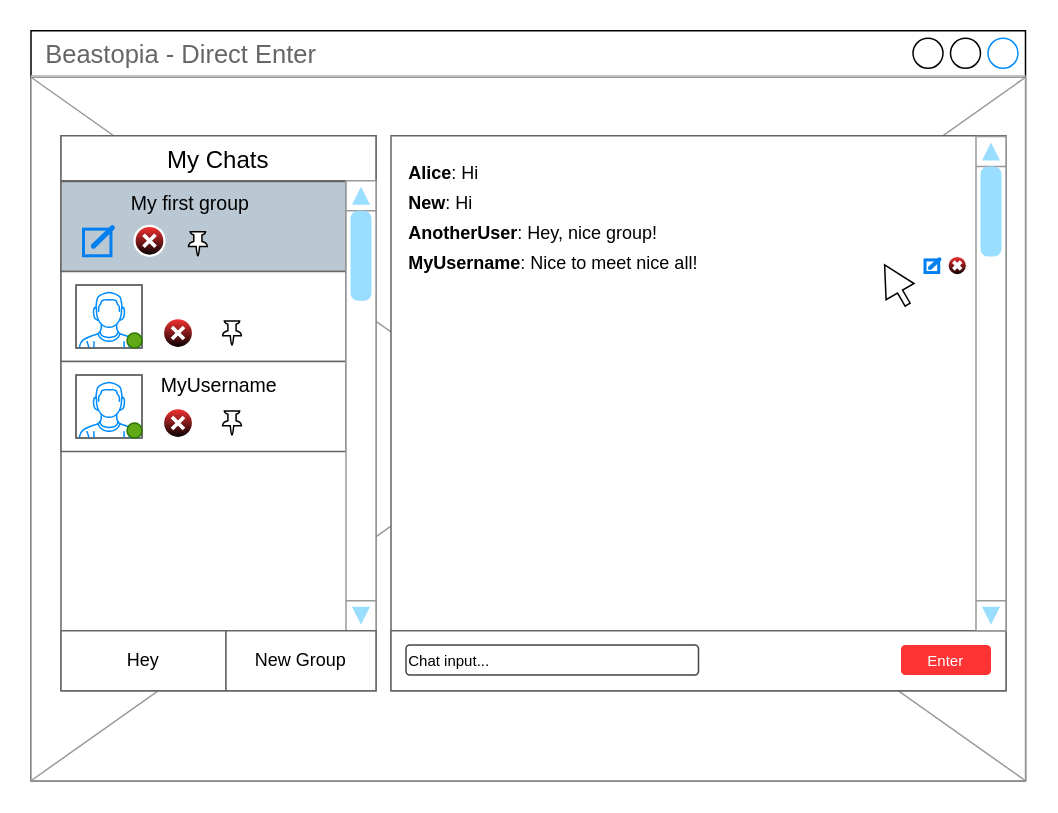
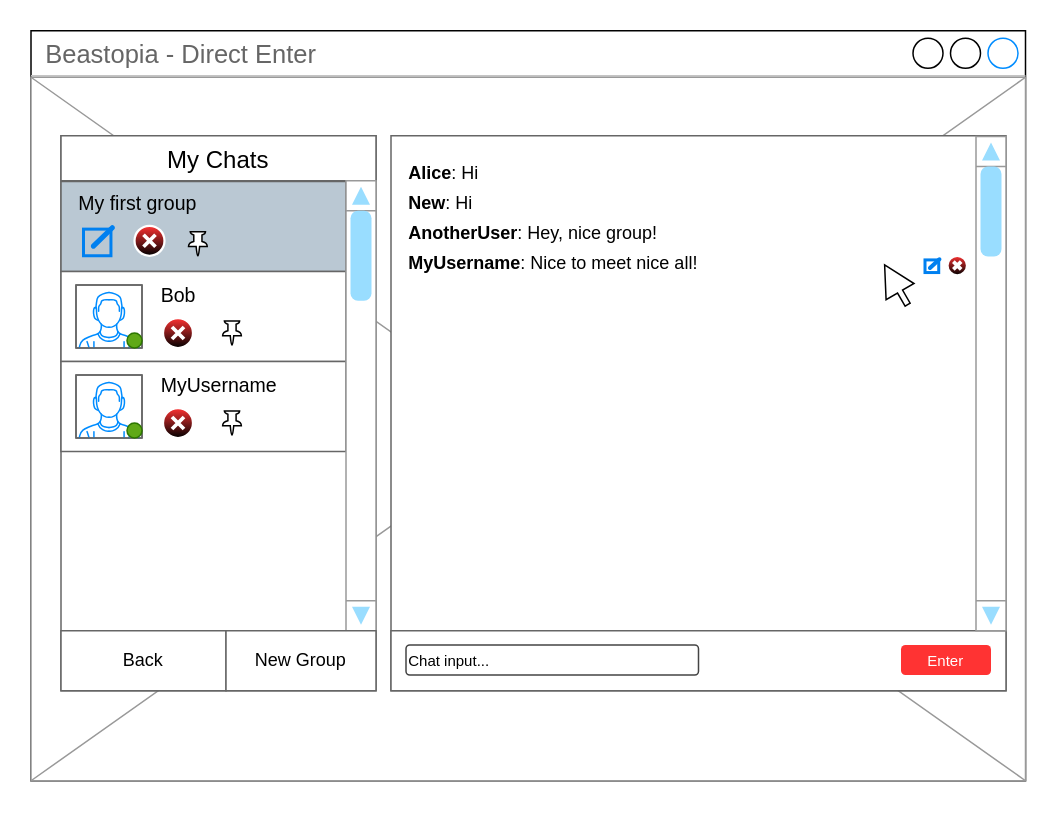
  <mxCell id="0" />
  <mxCell id="1" parent="0" />
  <mxCell id="2" value="Beastopia&amp;nbsp;- Direct Enter" style="strokeWidth=1;shadow=0;dashed=0;align=center;html=1;shape=mxgraph.mockup.containers.window;align=left;verticalAlign=top;spacingLeft=8;strokeColor2=#008cff;strokeColor3=#c4c4c4;fontColor=#666666;mainText=;fontSize=17;labelBackgroundColor=none;whiteSpace=wrap;" parent="1" vertex="1"><mxGeometry x="20" y="20" width="663" height="500" as="geometry" /></mxCell>
  <mxCell id="3" value="" style="verticalLabelPosition=bottom;shadow=0;dashed=0;align=center;html=1;verticalAlign=top;strokeWidth=1;shape=mxgraph.mockup.graphics.simpleIcon;strokeColor=#999999;" parent="1" vertex="1"><mxGeometry x="20" y="51" width="663" height="469" as="geometry" /></mxCell>
  <mxCell id="4" value="&lt;p style=&quot;line-height: 20%;&quot;&gt;&lt;br&gt;&lt;/p&gt;" style="strokeWidth=1;shadow=0;dashed=0;align=center;html=1;shape=mxgraph.mockup.text.textBox;fontColor=#666666;align=left;fontSize=17;spacingLeft=4;spacingTop=-3;whiteSpace=wrap;strokeColor=#666666;mainText=" parent="1" vertex="1"><mxGeometry x="40" y="90" width="210" height="370" as="geometry" /></mxCell>
  <mxCell id="5" value="&lt;p style=&quot;line-height: 20%;&quot;&gt;&lt;br&gt;&lt;/p&gt;" style="strokeWidth=1;shadow=0;dashed=0;align=center;html=1;shape=mxgraph.mockup.text.textBox;fontColor=#666666;align=left;fontSize=17;spacingLeft=4;spacingTop=-3;whiteSpace=wrap;strokeColor=#666666;mainText=" parent="1" vertex="1"><mxGeometry x="260" y="90" width="410" height="370" as="geometry" /></mxCell>
  <mxCell id="6" value="" style="strokeWidth=1;shadow=0;dashed=0;align=center;html=1;shape=mxgraph.mockup.text.textBox;fontColor=#666666;align=left;fontSize=17;spacingLeft=4;spacingTop=-3;whiteSpace=wrap;strokeColor=#666666;mainText=" parent="1" vertex="1"><mxGeometry x="40" y="90" width="210" height="30" as="geometry" /></mxCell>
  <mxCell id="7" value="My Chats" style="text;html=1;strokeColor=none;fillColor=none;align=center;verticalAlign=middle;whiteSpace=wrap;rounded=0;fontSize=16;" parent="1" vertex="1"><mxGeometry x="73" y="90.5" width="144" height="30" as="geometry" /></mxCell>
  <mxCell id="8" value="" style="rounded=0;whiteSpace=wrap;html=1;strokeColor=#666666;" parent="1" vertex="1"><mxGeometry x="260" y="420" width="410" height="40" as="geometry" /></mxCell>
  <mxCell id="9" value="&lt;font style=&quot;font-size: 10px;&quot;&gt;Chat input...&lt;/font&gt;" style="strokeWidth=1;html=1;shadow=0;dashed=0;shape=mxgraph.ios.iTextInput;strokeColor=#444444;buttonText=;fontSize=8;whiteSpace=wrap;align=left;" parent="1" vertex="1"><mxGeometry x="270" y="429.5" width="195" height="20" as="geometry" /></mxCell>
  <mxCell id="10" value="&lt;font size=&quot;1&quot;&gt;Enter&lt;/font&gt;" style="rounded=1;fillColor=#ff3333;strokeColor=none;html=1;whiteSpace=wrap;fontColor=#ffffff;align=center;verticalAlign=middle;fontStyle=0;fontSize=12;sketch=0;" parent="1" vertex="1"><mxGeometry x="600" y="429.5" width="60" height="20" as="geometry" /></mxCell>
  <mxCell id="11" value="&lt;b&gt;Alice&lt;/b&gt;: Hi" style="text;html=1;strokeColor=none;fillColor=none;align=left;verticalAlign=middle;whiteSpace=wrap;rounded=0;" parent="1" vertex="1"><mxGeometry x="270" y="100" width="60" height="30" as="geometry" /></mxCell>
  <mxCell id="12" value="" style="verticalLabelPosition=bottom;shadow=0;dashed=0;align=center;html=1;verticalAlign=top;strokeWidth=1;shape=mxgraph.mockup.navigation.scrollBar;strokeColor=#999999;barPos=100;fillColor2=#99ddff;strokeColor2=none;direction=north;" parent="1" vertex="1"><mxGeometry x="650" y="90.5" width="20" height="329.5" as="geometry" /></mxCell>
  <mxCell id="13" value="&lt;b&gt;New&lt;/b&gt;: Hi" style="text;html=1;strokeColor=none;fillColor=none;align=left;verticalAlign=middle;whiteSpace=wrap;rounded=0;" parent="1" vertex="1"><mxGeometry x="270" y="120" width="60" height="30" as="geometry" /></mxCell>
  <mxCell id="14" value="&lt;b&gt;AnotherUser&lt;/b&gt;: Hey, nice group!" style="text;html=1;strokeColor=none;fillColor=none;align=left;verticalAlign=middle;whiteSpace=wrap;rounded=0;" parent="1" vertex="1"><mxGeometry x="270" y="140" width="370" height="30" as="geometry" /></mxCell>
  <mxCell id="15" value="" style="rounded=0;whiteSpace=wrap;html=1;fillColor=#bac8d3;strokeColor=#666666;" parent="1" vertex="1"><mxGeometry x="40" y="120.5" width="190" height="60" as="geometry" /></mxCell>
  <mxCell id="16" value="" style="rounded=0;whiteSpace=wrap;html=1;strokeColor=#666666;" parent="1" vertex="1"><mxGeometry x="40" y="180.5" width="190" height="60" as="geometry" /></mxCell>
  <mxCell id="17" value="" style="rounded=0;whiteSpace=wrap;html=1;strokeColor=#666666;" parent="1" vertex="1"><mxGeometry x="40" y="240.5" width="190" height="60" as="geometry" /></mxCell>
+ <mxCell id="18" value="&lt;p style=&quot;line-height: 120%; font-size: 13px;&quot;&gt;&lt;span style=&quot;font-size: 13px;&quot;&gt;Bob&lt;/span&gt;&lt;/p&gt;" style="text;html=1;strokeColor=none;fillColor=none;align=left;verticalAlign=middle;whiteSpace=wrap;rounded=0;fontSize=13;" parent="1" vertex="1"><mxGeometry x="105" y="189.5" width="98" height="12.5" as="geometry" /></mxCell>
  <mxCell id="19" value="" style="verticalLabelPosition=bottom;shadow=0;dashed=0;align=center;html=1;verticalAlign=top;strokeWidth=1;shape=mxgraph.mockup.containers.userMale;strokeColor=#666666;strokeColor2=#008cff;" parent="1" vertex="1"><mxGeometry x="50" y="189.5" width="44" height="42" as="geometry" /></mxCell>
  <mxCell id="20" value="" style="ellipse;whiteSpace=wrap;html=1;aspect=fixed;fillColor=#60a917;fontColor=#ffffff;strokeColor=#2D7600;" parent="1" vertex="1"><mxGeometry x="84" y="221.5" width="10" height="10" as="geometry" /></mxCell>
- <mxCell id="21" value="&lt;p style=&quot;line-height: 120%; font-size: 13px;&quot;&gt;&lt;span style=&quot;font-size: 13px;&quot;&gt;My first group&lt;/span&gt;&lt;/p&gt;" style="text;html=1;strokeColor=none;fillColor=none;align=left;verticalAlign=middle;whiteSpace=wrap;rounded=0;fontSize=13;" parent="1" vertex="1"><mxGeometry x="85" y="128.5" width="125" height="12.5" as="geometry" /></mxCell>
+ <mxCell id="21" value="&lt;p style=&quot;line-height: 120%; font-size: 13px;&quot;&gt;&lt;span style=&quot;font-size: 13px;&quot;&gt;My first group&lt;/span&gt;&lt;/p&gt;" style="text;html=1;strokeColor=none;fillColor=none;align=left;verticalAlign=middle;whiteSpace=wrap;rounded=0;fontSize=13;" parent="1" vertex="1"><mxGeometry x="50" y="128.5" width="125" height="12.5" as="geometry" /></mxCell>
  <mxCell id="22" value="" style="html=1;verticalLabelPosition=bottom;align=center;labelBackgroundColor=#ffffff;verticalAlign=top;strokeWidth=2;strokeColor=#0080F0;shadow=0;dashed=0;shape=mxgraph.ios7.icons.edit;fillColor=#BAC8D3;" parent="1" vertex="1"><mxGeometry x="55" y="150.6" width="20" height="19.4" as="geometry" /></mxCell>
  <mxCell id="23" value="&lt;b&gt;MyUsername&lt;/b&gt;: Nice to meet nice all!" style="text;html=1;strokeColor=none;fillColor=none;align=left;verticalAlign=middle;whiteSpace=wrap;rounded=0;labelBackgroundColor=#FFFFFF;" parent="1" vertex="1"><mxGeometry x="270" y="159.5" width="371" height="30" as="geometry" /></mxCell>
  <mxCell id="24" value="&lt;p style=&quot;line-height: 120%; font-size: 13px;&quot;&gt;&lt;span style=&quot;font-size: 13px;&quot;&gt;MyUsername&lt;/span&gt;&lt;/p&gt;" style="text;html=1;strokeColor=none;fillColor=none;align=left;verticalAlign=middle;whiteSpace=wrap;rounded=0;fontSize=13;" parent="1" vertex="1"><mxGeometry x="105" y="249.5" width="98" height="12.5" as="geometry" /></mxCell>
  <mxCell id="25" value="" style="verticalLabelPosition=bottom;shadow=0;dashed=0;align=center;html=1;verticalAlign=top;strokeWidth=1;shape=mxgraph.mockup.containers.userMale;strokeColor=#666666;strokeColor2=#008cff;" parent="1" vertex="1"><mxGeometry x="50" y="249.5" width="44" height="42" as="geometry" /></mxCell>
  <mxCell id="26" value="" style="ellipse;whiteSpace=wrap;html=1;aspect=fixed;fillColor=#60a917;fontColor=#ffffff;strokeColor=#2D7600;" parent="1" vertex="1"><mxGeometry x="84" y="281.5" width="10" height="10" as="geometry" /></mxCell>
  <mxCell id="27" value="" style="verticalLabelPosition=bottom;shadow=0;dashed=0;align=center;html=1;verticalAlign=top;strokeWidth=1;shape=mxgraph.mockup.navigation.scrollBar;strokeColor=#999999;barPos=100;fillColor2=#99ddff;strokeColor2=none;direction=north;" parent="1" vertex="1"><mxGeometry x="230" y="120" width="20" height="300" as="geometry" /></mxCell>
  <mxCell id="28" value="" style="strokeWidth=1;shadow=0;dashed=0;align=center;html=1;shape=mxgraph.mockup.text.textBox;fontColor=#666666;align=left;fontSize=17;spacingLeft=4;spacingTop=-3;whiteSpace=wrap;strokeColor=#666666;mainText=" parent="1" vertex="1"><mxGeometry x="40" y="420" width="110" height="40" as="geometry" /></mxCell>
  <mxCell id="29" value="" style="strokeWidth=1;shadow=0;dashed=0;align=center;html=1;shape=mxgraph.mockup.text.textBox;fontColor=#666666;align=left;fontSize=17;spacingLeft=4;spacingTop=-3;whiteSpace=wrap;strokeColor=#666666;mainText=" parent="1" vertex="1"><mxGeometry x="150" y="420" width="100" height="40" as="geometry" /></mxCell>
- <mxCell id="30" value="Hey" style="text;html=1;strokeColor=none;fillColor=none;align=center;verticalAlign=middle;whiteSpace=wrap;rounded=0;" parent="1" vertex="1"><mxGeometry x="40" y="425" width="110" height="30" as="geometry" /></mxCell>
+ <mxCell id="30" value="Back" style="text;html=1;strokeColor=none;fillColor=none;align=center;verticalAlign=middle;whiteSpace=wrap;rounded=0;" parent="1" vertex="1"><mxGeometry x="40" y="425" width="110" height="30" as="geometry" /></mxCell>
  <mxCell id="31" value="&lt;font style=&quot;font-size: 12px;&quot;&gt;New Group&lt;/font&gt;" style="text;html=1;strokeColor=none;fillColor=none;align=center;verticalAlign=middle;whiteSpace=wrap;rounded=0;" parent="1" vertex="1"><mxGeometry x="145" y="425" width="110" height="30" as="geometry" /></mxCell>
  <mxCell id="32" value="" style="verticalLabelPosition=bottom;verticalAlign=top;html=1;shadow=0;dashed=0;strokeWidth=1;shape=mxgraph.ios.iDeleteApp;fillColor=#FF3333;fillColor2=#000000;strokeColor=#ffffff;sketch=0;" parent="1" vertex="1"><mxGeometry x="89" y="150" width="20" height="20" as="geometry" /></mxCell>
  <mxCell id="33" value="" style="verticalLabelPosition=bottom;verticalAlign=top;html=1;shadow=0;dashed=0;strokeWidth=1;shape=mxgraph.ios.iDeleteApp;fillColor=#FF3333;fillColor2=#000000;strokeColor=#ffffff;sketch=0;" parent="1" vertex="1"><mxGeometry x="108" y="211.5" width="20" height="20" as="geometry" /></mxCell>
  <mxCell id="34" value="" style="verticalLabelPosition=bottom;verticalAlign=top;html=1;shadow=0;dashed=0;strokeWidth=1;shape=mxgraph.ios.iDeleteApp;fillColor=#FF3333;fillColor2=#000000;strokeColor=#ffffff;sketch=0;" parent="1" vertex="1"><mxGeometry x="108" y="271.5" width="20" height="20" as="geometry" /></mxCell>
  <mxCell id="35" value="" style="sketch=0;pointerEvents=1;shadow=0;dashed=0;html=1;labelPosition=center;verticalLabelPosition=bottom;verticalAlign=top;outlineConnect=0;align=center;shape=mxgraph.office.concepts.pin;" parent="1" vertex="1"><mxGeometry x="125" y="154" width="12.5" height="16" as="geometry" /></mxCell>
  <mxCell id="36" value="" style="sketch=0;pointerEvents=1;shadow=0;dashed=0;html=1;labelPosition=center;verticalLabelPosition=bottom;verticalAlign=top;outlineConnect=0;align=center;shape=mxgraph.office.concepts.pin;" parent="1" vertex="1"><mxGeometry x="147.75" y="213.5" width="12.5" height="16" as="geometry" /></mxCell>
  <mxCell id="37" value="" style="sketch=0;pointerEvents=1;shadow=0;dashed=0;html=1;labelPosition=center;verticalLabelPosition=bottom;verticalAlign=top;outlineConnect=0;align=center;shape=mxgraph.office.concepts.pin;" parent="1" vertex="1"><mxGeometry x="147.75" y="273.5" width="12.5" height="16" as="geometry" /></mxCell>
  <mxCell id="38" value="" style="html=1;verticalLabelPosition=bottom;align=center;labelBackgroundColor=#ffffff;verticalAlign=top;strokeWidth=2;strokeColor=#0080F0;shadow=0;dashed=0;shape=mxgraph.ios7.icons.edit;" parent="1" vertex="1"><mxGeometry x="616" y="172" width="10" height="9.2" as="geometry" /></mxCell>
  <mxCell id="39" value="" style="verticalLabelPosition=bottom;verticalAlign=top;html=1;shadow=0;dashed=0;strokeWidth=1;shape=mxgraph.ios.iDeleteApp;fillColor=#FF3333;fillColor2=#000000;strokeColor=#ffffff;sketch=0;" parent="1" vertex="1"><mxGeometry x="631" y="170" width="13" height="13" as="geometry" /></mxCell>
  <mxCell id="40" value="" style="html=1;shadow=0;dashed=0;align=center;verticalAlign=middle;shape=mxgraph.arrows2.arrow;dy=0.82;dx=20.57;direction=north;notch=0;rotation=-30;fontSize=8;spacingTop=0;fontFamily=Verdana;" parent="1" vertex="1"><mxGeometry x="586" y="174" width="21.5" height="30.67" as="geometry" /></mxCell>
